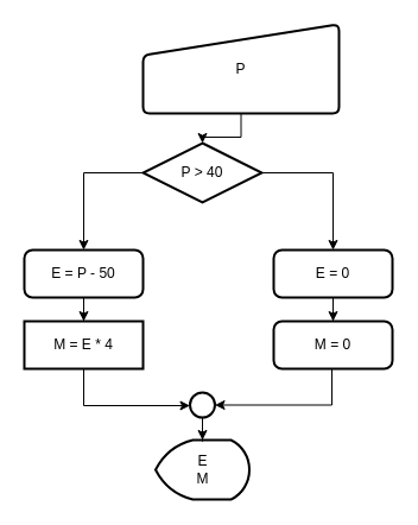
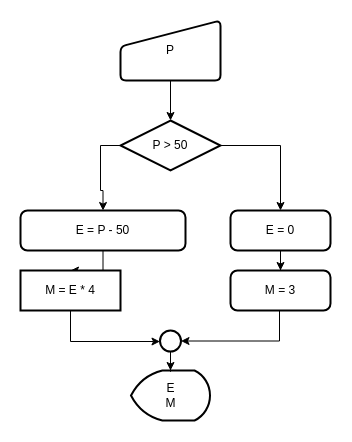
  <mxCell id="0" />
  <mxCell id="1" parent="0" />
  <mxCell id="2" style="edgeStyle=orthogonalEdgeStyle;rounded=0;orthogonalLoop=1;jettySize=auto;html=1;" edge="1" parent="1" source="3" target="6"><mxGeometry relative="1" as="geometry" /></mxCell>
- <mxCell id="3" value="P" style="html=1;strokeWidth=2;shape=manualInput;whiteSpace=wrap;rounded=1;size=26;arcSize=11;" vertex="1" parent="1"><mxGeometry x="120" y="20" width="165" height="75" as="geometry" /></mxCell>
+ <mxCell id="3" value="P" style="html=1;strokeWidth=2;shape=manualInput;whiteSpace=wrap;rounded=1;size=26;arcSize=11;" vertex="1" parent="1"><mxGeometry x="120" y="20" width="100" height="60" as="geometry" /></mxCell>
  <mxCell id="4" style="edgeStyle=orthogonalEdgeStyle;rounded=0;orthogonalLoop=1;jettySize=auto;html=1;exitX=0;exitY=0.5;exitDx=0;exitDy=0;exitPerimeter=0;" edge="1" parent="1" source="6" target="8"><mxGeometry relative="1" as="geometry" /></mxCell>
  <mxCell id="5" style="edgeStyle=orthogonalEdgeStyle;rounded=0;orthogonalLoop=1;jettySize=auto;html=1;" edge="1" parent="1" source="6" target="12"><mxGeometry relative="1" as="geometry" /></mxCell>
- <mxCell id="6" value="P &amp;gt; 40" style="strokeWidth=2;html=1;shape=mxgraph.flowchart.decision;whiteSpace=wrap;" vertex="1" parent="1"><mxGeometry x="120" y="120" width="100" height="50" as="geometry" /></mxCell>
+ <mxCell id="6" value="P &amp;gt; 50" style="strokeWidth=2;html=1;shape=mxgraph.flowchart.decision;whiteSpace=wrap;" vertex="1" parent="1"><mxGeometry x="120" y="120" width="100" height="50" as="geometry" /></mxCell>
  <mxCell id="7" style="edgeStyle=orthogonalEdgeStyle;rounded=0;orthogonalLoop=1;jettySize=auto;html=1;" edge="1" parent="1" source="8" target="10"><mxGeometry relative="1" as="geometry" /></mxCell>
- <mxCell id="8" value="E = P - 50" style="rounded=1;whiteSpace=wrap;html=1;absoluteArcSize=1;arcSize=14;strokeWidth=2;" vertex="1" parent="1"><mxGeometry x="20" y="210" width="100" height="40" as="geometry" /></mxCell>
+ <mxCell id="8" value="E = P - 50" style="rounded=1;whiteSpace=wrap;html=1;absoluteArcSize=1;arcSize=14;strokeWidth=2;" vertex="1" parent="1"><mxGeometry x="20" y="210" width="165" height="40" as="geometry" /></mxCell>
  <mxCell id="9" style="edgeStyle=orthogonalEdgeStyle;rounded=0;orthogonalLoop=1;jettySize=auto;html=1;" edge="1" parent="1" source="10" target="16"><mxGeometry relative="1" as="geometry"><mxPoint x="70" y="360" as="targetPoint" /><Array as="points"><mxPoint x="70" y="341" /></Array></mxGeometry></mxCell>
  <mxCell id="10" value="M = E * 4" style="whiteSpace=wrap;html=1;absoluteArcSize=1;arcSize=14;strokeWidth=2;rounded=0;" vertex="1" parent="1"><mxGeometry x="20" y="270" width="100" height="40" as="geometry" /></mxCell>
  <mxCell id="11" style="edgeStyle=orthogonalEdgeStyle;rounded=0;orthogonalLoop=1;jettySize=auto;html=1;" edge="1" parent="1" source="12" target="13"><mxGeometry relative="1" as="geometry" /></mxCell>
  <mxCell id="12" value="E = 0" style="rounded=1;whiteSpace=wrap;html=1;absoluteArcSize=1;arcSize=14;strokeWidth=2;" vertex="1" parent="1"><mxGeometry x="230" y="210" width="100" height="40" as="geometry" /></mxCell>
- <mxCell id="13" value="M = 0" style="rounded=1;whiteSpace=wrap;html=1;absoluteArcSize=1;arcSize=14;strokeWidth=2;" vertex="1" parent="1"><mxGeometry x="230" y="270" width="100" height="40" as="geometry" /></mxCell>
+ <mxCell id="13" value="M = 3" style="rounded=1;whiteSpace=wrap;html=1;absoluteArcSize=1;arcSize=14;strokeWidth=2;" vertex="1" parent="1"><mxGeometry x="230" y="270" width="100" height="40" as="geometry" /></mxCell>
  <mxCell id="14" value="E&lt;div&gt;M&lt;/div&gt;" style="strokeWidth=2;html=1;shape=mxgraph.flowchart.display;whiteSpace=wrap;" vertex="1" parent="1"><mxGeometry x="130.5" y="370" width="79" height="50" as="geometry" /></mxCell>
  <mxCell id="15" style="edgeStyle=orthogonalEdgeStyle;rounded=0;orthogonalLoop=1;jettySize=auto;html=1;" edge="1" parent="1" source="16" target="14"><mxGeometry relative="1" as="geometry" /></mxCell>
  <mxCell id="16" value="" style="strokeWidth=2;html=1;shape=mxgraph.flowchart.start_2;whiteSpace=wrap;" vertex="1" parent="1"><mxGeometry x="159.5" y="330" width="21" height="21" as="geometry" /></mxCell>
  <mxCell id="17" style="edgeStyle=orthogonalEdgeStyle;rounded=0;orthogonalLoop=1;jettySize=auto;html=1;entryX=1;entryY=0.5;entryDx=0;entryDy=0;entryPerimeter=0;" edge="1" parent="1" source="13" target="16"><mxGeometry relative="1" as="geometry"><Array as="points"><mxPoint x="279" y="341" /></Array></mxGeometry></mxCell>
